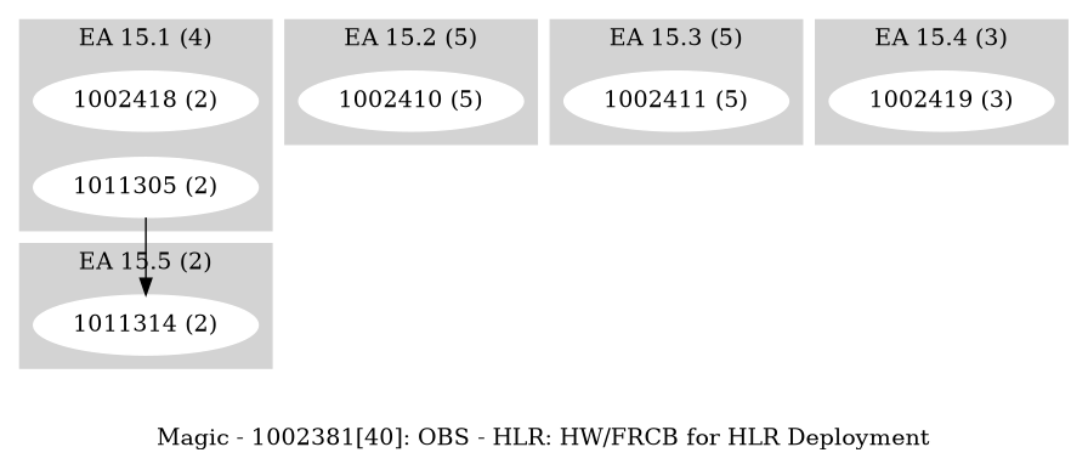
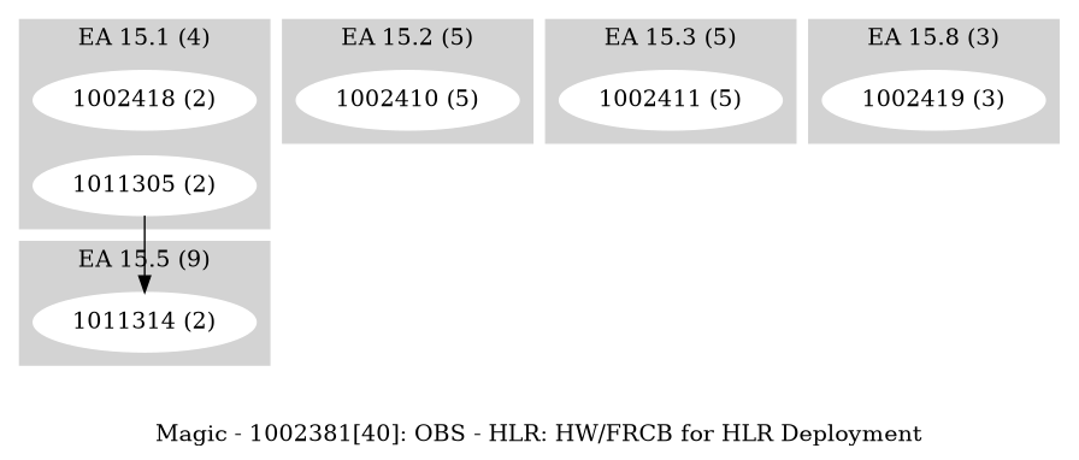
  digraph {
    label="Magic - 1002381[40]: OBS - HLR: HW/FRCB for HLR Deployment"
    ranksep=.1
    node [color=white style=filled]
    "1002418 (2)"
    n2 [label="1011305 (2)"]
    "1002410 (5)"
    "1002411 (5)"
    "1002419 (3)"
    "1011314 (2)"
    subgraph cluster_1 {
      color=lightgrey
      label="EA 15.1 (4)"
      style=filled
      "1002418 (2)"
      n2
    }
    subgraph cluster_2 {
      color=lightgrey
      label="EA 15.2 (5)"
      style=filled
      "1002410 (5)"
    }
    subgraph cluster_3 {
      color=lightgrey
      label="EA 15.3 (5)"
      style=filled
      "1002411 (5)"
    }
    subgraph cluster_4 {
      color=lightgrey
-     label="EA 15.4 (3)"
+     label="EA 15.8 (3)"
      style=filled
      "1002419 (3)"
    }
    subgraph cluster_5 {
      color=lightgrey
-     label="EA 15.5 (2)"
+     label="EA 15.5 (9)"
      style=filled
      "1011314 (2)"
    }
    "1002418 (2)" -> n2 [style=invis]
    n2 -> "1011314 (2)"
  }
